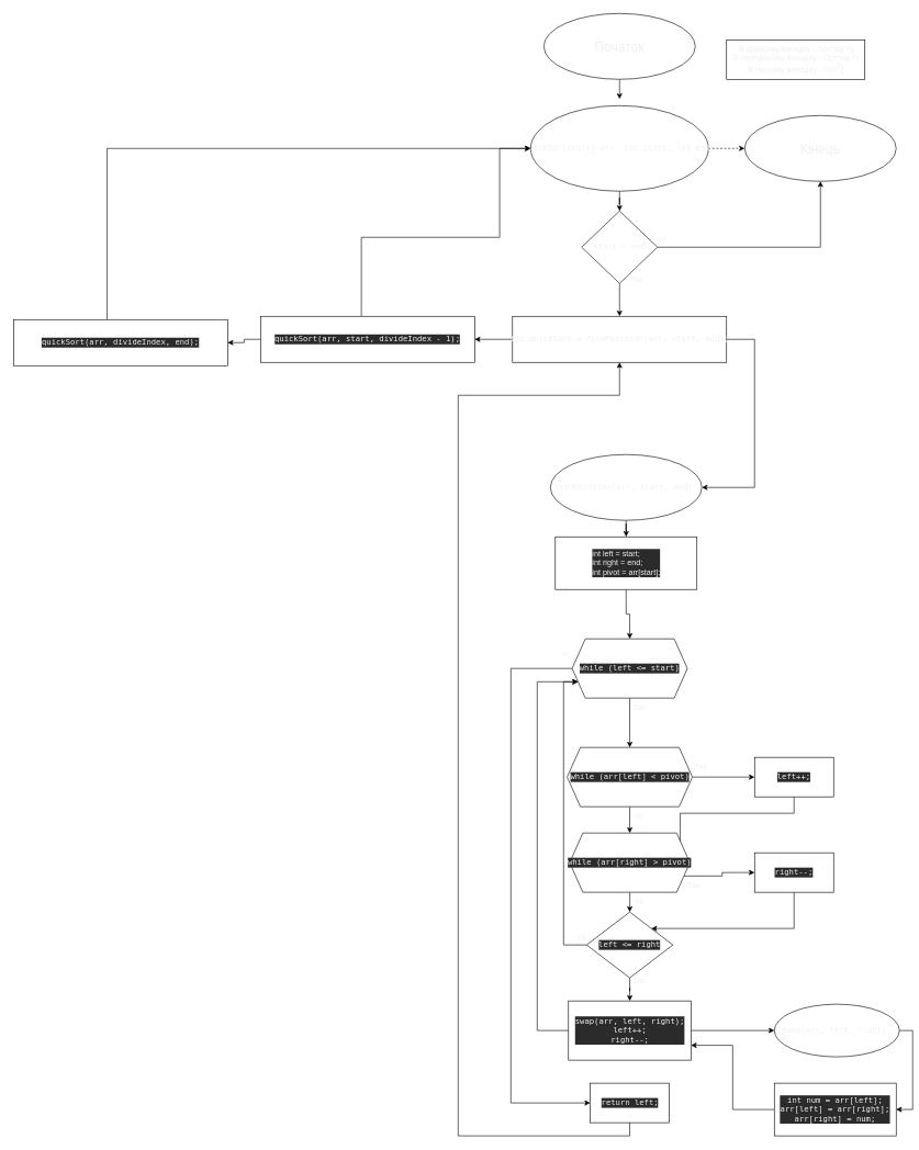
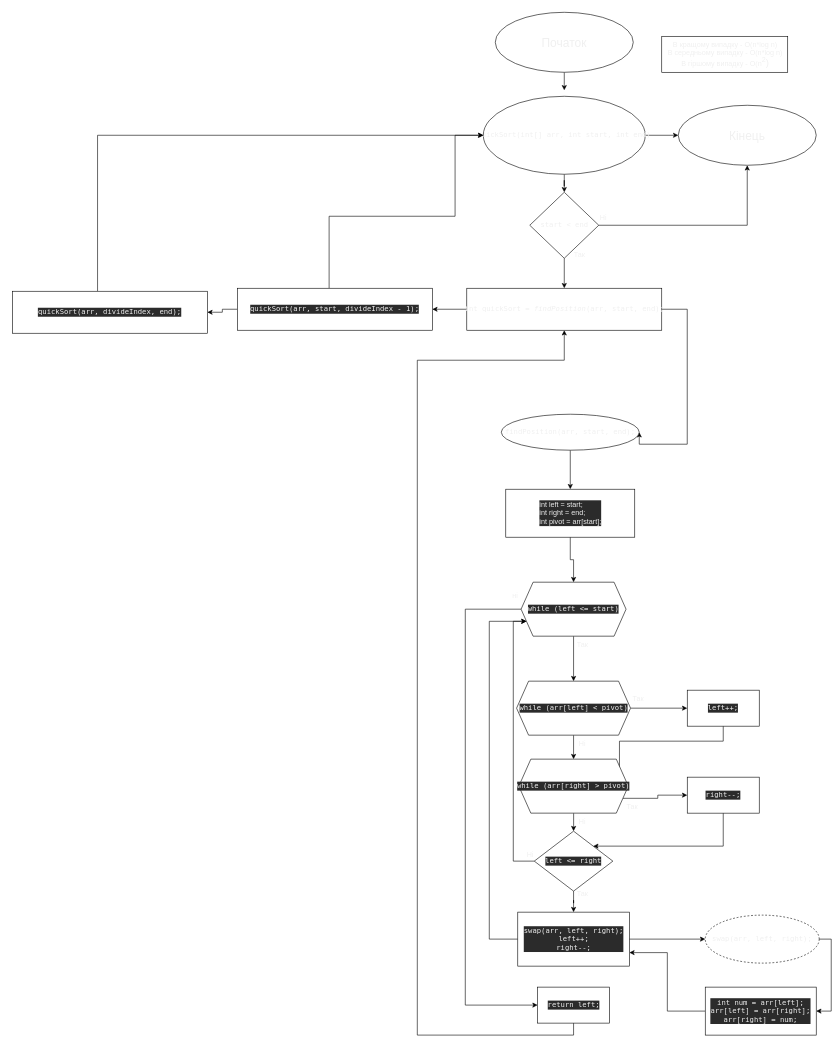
  <mxCell id="0" />
  <mxCell id="1" parent="0" />
  <mxCell id="2" style="edgeStyle=orthogonalEdgeStyle;rounded=0;orthogonalLoop=1;jettySize=auto;html=1;entryX=0.5;entryY=0;entryDx=0;entryDy=0;strokeColor=default;fontColor=#F0F0F0;labelBackgroundColor=none;" parent="1" source="3" edge="1"><mxGeometry relative="1" as="geometry"><mxPoint x="940" y="150" as="targetPoint" /></mxGeometry></mxCell>
  <mxCell id="3" value="&lt;font style=&quot;font-size: 20px;&quot;&gt;Початок&lt;/font&gt;" style="ellipse;whiteSpace=wrap;html=1;strokeColor=default;fontColor=#F0F0F0;labelBackgroundColor=none;" parent="1" vertex="1"><mxGeometry x="825" y="20" width="230" height="100" as="geometry" /></mxCell>
  <mxCell id="4" value="&lt;span style=&quot;font-size: 20px;&quot;&gt;Кінець&lt;/span&gt;" style="ellipse;whiteSpace=wrap;html=1;strokeColor=default;fontColor=#F0F0F0;labelBackgroundColor=none;" parent="1" vertex="1"><mxGeometry x="1130" y="175" width="230" height="100" as="geometry" /></mxCell>
  <mxCell id="5" value="В кращому випадку -&amp;nbsp;O(n*log n)&lt;br&gt;В середньому випадку -&amp;nbsp;O(n*log n)&lt;br&gt;В гіршому випадку -&amp;nbsp;O(n&lt;span style=&quot;margin: 0px; padding: 0px; box-sizing: border-box; line-height: 0; position: relative; vertical-align: baseline; top: -0.5em; font-family: euclid_circular_a, Arial, &amp;quot;Source Sans Pro&amp;quot;, &amp;quot;Helvetica Neue&amp;quot;, Helvetica, Arial, sans-serif; text-align: start;&quot;&gt;2&lt;/span&gt;&lt;span style=&quot;font-family: euclid_circular_a, Arial, &amp;quot;Source Sans Pro&amp;quot;, &amp;quot;Helvetica Neue&amp;quot;, Helvetica, Arial, sans-serif; font-size: 16px; text-align: start;&quot;&gt;)&lt;/span&gt;" style="text;html=1;align=center;verticalAlign=middle;resizable=0;points=[];autosize=1;strokeColor=default;fillColor=none;fontColor=#F0F0F0;labelBackgroundColor=none;" parent="1" vertex="1"><mxGeometry x="1102.5" y="60" width="210" height="60" as="geometry" /></mxCell>
- <mxCell id="6" style="edgeStyle=orthogonalEdgeStyle;rounded=0;orthogonalLoop=1;jettySize=auto;html=1;entryX=0;entryY=0.5;entryDx=0;entryDy=0;fontColor=#F0F0F0;dashed=1;" parent="1" source="8" target="4" edge="1"><mxGeometry relative="1" as="geometry" /></mxCell>
+ <mxCell id="6" style="edgeStyle=orthogonalEdgeStyle;rounded=0;orthogonalLoop=1;jettySize=auto;html=1;entryX=0;entryY=0.5;entryDx=0;entryDy=0;fontColor=#F0F0F0;" parent="1" source="8" target="4" edge="1"><mxGeometry relative="1" as="geometry" /></mxCell>
  <mxCell id="7" style="edgeStyle=orthogonalEdgeStyle;rounded=0;orthogonalLoop=1;jettySize=auto;html=1;entryX=0.5;entryY=0;entryDx=0;entryDy=0;fontColor=#F0F0F0;" parent="1" source="8" target="11" edge="1"><mxGeometry relative="1" as="geometry" /></mxCell>
  <mxCell id="8" value="&lt;div style=&quot;font-family: &amp;quot;JetBrains Mono&amp;quot;, monospace;&quot;&gt;&lt;pre&gt;quickSort(&lt;span style=&quot;&quot;&gt;int&lt;/span&gt;[] arr&lt;span style=&quot;&quot;&gt;, int &lt;/span&gt;start&lt;span style=&quot;&quot;&gt;, int &lt;/span&gt;end)&lt;/pre&gt;&lt;/div&gt;" style="ellipse;whiteSpace=wrap;html=1;strokeColor=default;fontColor=#F0F0F0;labelBackgroundColor=none;" parent="1" vertex="1"><mxGeometry x="805" y="160" width="270" height="130" as="geometry" /></mxCell>
  <mxCell id="9" style="edgeStyle=orthogonalEdgeStyle;rounded=0;orthogonalLoop=1;jettySize=auto;html=1;entryX=0.5;entryY=0;entryDx=0;entryDy=0;fontColor=#F0F0F0;" parent="1" source="11" target="14" edge="1"><mxGeometry relative="1" as="geometry" /></mxCell>
  <mxCell id="10" style="edgeStyle=orthogonalEdgeStyle;rounded=0;orthogonalLoop=1;jettySize=auto;html=1;entryX=0.5;entryY=1;entryDx=0;entryDy=0;fontColor=#F0F0F0;" parent="1" source="11" target="4" edge="1"><mxGeometry relative="1" as="geometry" /></mxCell>
  <mxCell id="11" value="&lt;div style=&quot;font-family: &amp;quot;JetBrains Mono&amp;quot;, monospace;&quot;&gt;&lt;pre&gt;start &amp;lt; end&lt;/pre&gt;&lt;/div&gt;" style="rhombus;whiteSpace=wrap;html=1;strokeColor=default;fontColor=#F0F0F0;labelBackgroundColor=none;" parent="1" vertex="1"><mxGeometry x="882.5" y="320" width="115" height="110" as="geometry" /></mxCell>
  <mxCell id="12" style="edgeStyle=orthogonalEdgeStyle;rounded=0;orthogonalLoop=1;jettySize=auto;html=1;entryX=1;entryY=0.5;entryDx=0;entryDy=0;fontColor=#F0F0F0;" parent="1" source="14" target="45" edge="1"><mxGeometry relative="1" as="geometry" /></mxCell>
  <mxCell id="13" style="edgeStyle=orthogonalEdgeStyle;rounded=0;orthogonalLoop=1;jettySize=auto;html=1;entryX=1;entryY=0.5;entryDx=0;entryDy=0;exitX=1;exitY=0.5;exitDx=0;exitDy=0;fontColor=#F0F0F0;" parent="1" source="14" target="16" edge="1"><mxGeometry relative="1" as="geometry"><Array as="points"><mxPoint x="1145" y="515" /><mxPoint x="1145" y="740" /></Array></mxGeometry></mxCell>
  <mxCell id="14" value="&lt;div style=&quot;font-family: &amp;quot;JetBrains Mono&amp;quot;, monospace;&quot;&gt;&lt;pre&gt;int quickSort = &lt;span style=&quot;font-style:italic;&quot;&gt;findPosition&lt;/span&gt;(arr&lt;span style=&quot;&quot;&gt;, &lt;/span&gt;start&lt;span style=&quot;&quot;&gt;, &lt;/span&gt;end)&lt;span style=&quot;&quot;&gt;;&lt;/span&gt;&lt;/pre&gt;&lt;/div&gt;" style="rounded=0;whiteSpace=wrap;html=1;strokeColor=default;fontColor=#F0F0F0;labelBackgroundColor=none;" parent="1" vertex="1"><mxGeometry x="777.5" y="480" width="325" height="70" as="geometry" /></mxCell>
  <mxCell id="15" style="edgeStyle=orthogonalEdgeStyle;rounded=0;orthogonalLoop=1;jettySize=auto;html=1;entryX=0.5;entryY=0;entryDx=0;entryDy=0;fontColor=#F0F0F0;" parent="1" source="16" target="19" edge="1"><mxGeometry relative="1" as="geometry" /></mxCell>
- <mxCell id="16" value="&lt;pre style=&quot;border-color: var(--border-color);&quot;&gt;findPosition(arr&lt;span style=&quot;border-color: var(--border-color);&quot;&gt;, &lt;/span&gt;start&lt;span style=&quot;border-color: var(--border-color);&quot;&gt;, &lt;/span&gt;end)&lt;span style=&quot;border-color: var(--border-color);&quot;&gt;;&lt;/span&gt;&lt;/pre&gt;" style="ellipse;whiteSpace=wrap;html=1;strokeColor=default;fontColor=#F0F0F0;labelBackgroundColor=none;" parent="1" vertex="1"><mxGeometry x="835" y="690" width="230" height="100" as="geometry" /></mxCell>
+ <mxCell id="16" value="&lt;pre style=&quot;border-color: var(--border-color);&quot;&gt;findPosition(arr&lt;span style=&quot;border-color: var(--border-color);&quot;&gt;, &lt;/span&gt;start&lt;span style=&quot;border-color: var(--border-color);&quot;&gt;, &lt;/span&gt;end)&lt;span style=&quot;border-color: var(--border-color);&quot;&gt;;&lt;/span&gt;&lt;/pre&gt;" style="ellipse;whiteSpace=wrap;html=1;strokeColor=default;fontColor=#F0F0F0;labelBackgroundColor=none;" parent="1" vertex="1"><mxGeometry x="835" y="690" width="230" height="60" as="geometry" /></mxCell>
  <mxCell id="17" style="edgeStyle=orthogonalEdgeStyle;rounded=0;orthogonalLoop=1;jettySize=auto;html=1;entryX=0.5;entryY=0;entryDx=0;entryDy=0;exitX=0.5;exitY=1;exitDx=0;exitDy=0;fontColor=#F0F0F0;" parent="1" source="55" target="23" edge="1"><mxGeometry relative="1" as="geometry"><mxPoint x="950" y="1110" as="sourcePoint" /></mxGeometry></mxCell>
  <mxCell id="18" style="edgeStyle=orthogonalEdgeStyle;rounded=0;orthogonalLoop=1;jettySize=auto;html=1;entryX=0.5;entryY=0;entryDx=0;entryDy=0;fontColor=#F0F0F0;" parent="1" source="19" target="55" edge="1"><mxGeometry relative="1" as="geometry" /></mxCell>
  <mxCell id="19" value="&lt;div style=&quot;background-color: rgb(43, 43, 43);&quot;&gt;&lt;h4 style=&quot;&quot;&gt;&lt;div style=&quot;text-align: justify;&quot;&gt;&lt;span style=&quot;font-weight: normal;&quot;&gt;int left = start&lt;/span&gt;&lt;span style=&quot;font-weight: normal;&quot;&gt;;&lt;/span&gt;&lt;/div&gt;&lt;font style=&quot;&quot; face=&quot;Helvetica&quot;&gt;&lt;div style=&quot;text-align: justify;&quot;&gt;&lt;span style=&quot;font-weight: normal;&quot;&gt;int &lt;/span&gt;&lt;span style=&quot;font-weight: normal;&quot;&gt;right = end&lt;/span&gt;&lt;span style=&quot;font-weight: normal;&quot;&gt;;&lt;/span&gt;&lt;/div&gt;&lt;span style=&quot;&quot;&gt;&lt;div style=&quot;text-align: justify;&quot;&gt;&lt;span style=&quot;font-weight: normal;&quot;&gt;int &lt;/span&gt;&lt;font style=&quot;font-weight: normal;&quot;&gt;pivot = arr[start]&lt;/font&gt;&lt;span style=&quot;font-weight: normal;&quot;&gt;;&lt;/span&gt;&lt;/div&gt;&lt;/span&gt;&lt;/font&gt;&lt;/h4&gt;&lt;/div&gt;" style="rounded=0;whiteSpace=wrap;html=1;fontColor=#F0F0F0;" parent="1" vertex="1"><mxGeometry x="842.5" y="815" width="215" height="80" as="geometry" /></mxCell>
  <mxCell id="20" style="edgeStyle=orthogonalEdgeStyle;rounded=0;orthogonalLoop=1;jettySize=auto;html=1;entryX=0;entryY=0.5;entryDx=0;entryDy=0;fontColor=#F0F0F0;" parent="1" source="23" target="25" edge="1"><mxGeometry relative="1" as="geometry" /></mxCell>
  <mxCell id="21" style="edgeStyle=orthogonalEdgeStyle;rounded=0;orthogonalLoop=1;jettySize=auto;html=1;entryX=0.5;entryY=0;entryDx=0;entryDy=0;fontColor=#F0F0F0;" parent="1" source="23" target="28" edge="1"><mxGeometry relative="1" as="geometry" /></mxCell>
  <mxCell id="22" style="edgeStyle=orthogonalEdgeStyle;rounded=0;orthogonalLoop=1;jettySize=auto;html=1;entryX=0;entryY=0.5;entryDx=0;entryDy=0;exitX=0;exitY=0.5;exitDx=0;exitDy=0;fontColor=#F0F0F0;" parent="1" source="55" target="42" edge="1"><mxGeometry relative="1" as="geometry"><Array as="points"><mxPoint x="775" y="1015" /><mxPoint x="775" y="1675" /></Array></mxGeometry></mxCell>
  <mxCell id="23" value="&lt;div style=&quot;background-color: rgb(43, 43, 43); font-family: &amp;quot;JetBrains Mono&amp;quot;, monospace;&quot;&gt;&lt;pre&gt;while (arr[left] &amp;lt; pivot)&lt;br&gt;&lt;/pre&gt;&lt;/div&gt;" style="shape=hexagon;perimeter=hexagonPerimeter2;whiteSpace=wrap;html=1;fixedSize=1;fontColor=#F0F0F0;" parent="1" vertex="1"><mxGeometry x="860.5" y="1135" width="190" height="90" as="geometry" /></mxCell>
  <mxCell id="24" style="edgeStyle=orthogonalEdgeStyle;rounded=0;orthogonalLoop=1;jettySize=auto;html=1;entryX=1;entryY=0.25;entryDx=0;entryDy=0;fontColor=#F0F0F0;" parent="1" source="25" target="28" edge="1"><mxGeometry relative="1" as="geometry"><Array as="points"><mxPoint x="1205" y="1235" /><mxPoint x="1032" y="1235" /></Array></mxGeometry></mxCell>
  <mxCell id="25" value="&lt;div style=&quot;background-color: rgb(43, 43, 43); font-family: &amp;quot;JetBrains Mono&amp;quot;, monospace;&quot;&gt;&lt;pre&gt;left++;&lt;/pre&gt;&lt;/div&gt;" style="whiteSpace=wrap;html=1;fontColor=#F0F0F0;" parent="1" vertex="1"><mxGeometry x="1145" y="1150" width="120" height="60" as="geometry" /></mxCell>
  <mxCell id="26" style="edgeStyle=orthogonalEdgeStyle;rounded=0;orthogonalLoop=1;jettySize=auto;html=1;exitX=1;exitY=0.75;exitDx=0;exitDy=0;entryX=0;entryY=0.5;entryDx=0;entryDy=0;fontColor=#F0F0F0;" parent="1" source="28" target="33" edge="1"><mxGeometry relative="1" as="geometry" /></mxCell>
  <mxCell id="27" style="edgeStyle=orthogonalEdgeStyle;rounded=0;orthogonalLoop=1;jettySize=auto;html=1;entryX=0.5;entryY=0;entryDx=0;entryDy=0;fontColor=#F0F0F0;" parent="1" source="28" target="31" edge="1"><mxGeometry relative="1" as="geometry" /></mxCell>
  <mxCell id="28" value="&lt;div style=&quot;background-color: rgb(43, 43, 43); font-family: &amp;quot;JetBrains Mono&amp;quot;, monospace;&quot;&gt;&lt;pre&gt;&lt;div style=&quot;font-family: &amp;quot;JetBrains Mono&amp;quot;, monospace;&quot;&gt;&lt;pre&gt;while (arr[right] &amp;gt; pivot)&lt;/pre&gt;&lt;/div&gt;&lt;/pre&gt;&lt;/div&gt;" style="shape=hexagon;perimeter=hexagonPerimeter2;whiteSpace=wrap;html=1;fixedSize=1;fontColor=#F0F0F0;" parent="1" vertex="1"><mxGeometry x="864.25" y="1265" width="182.5" height="90" as="geometry" /></mxCell>
  <mxCell id="29" style="edgeStyle=orthogonalEdgeStyle;rounded=0;orthogonalLoop=1;jettySize=auto;html=1;entryX=0.5;entryY=0;entryDx=0;entryDy=0;fontColor=#F0F0F0;" parent="1" source="31" target="36" edge="1"><mxGeometry relative="1" as="geometry" /></mxCell>
  <mxCell id="30" style="edgeStyle=orthogonalEdgeStyle;rounded=0;orthogonalLoop=1;jettySize=auto;html=1;entryX=0;entryY=0.75;entryDx=0;entryDy=0;fontColor=#F0F0F0;" parent="1" source="31" target="55" edge="1"><mxGeometry relative="1" as="geometry"><Array as="points"><mxPoint x="855" y="1435" /><mxPoint x="855" y="1035" /></Array></mxGeometry></mxCell>
  <mxCell id="31" value="&lt;div style=&quot;background-color: rgb(43, 43, 43); font-family: &amp;quot;JetBrains Mono&amp;quot;, monospace;&quot;&gt;&lt;pre&gt;left &amp;lt;= right&lt;/pre&gt;&lt;/div&gt;" style="rhombus;whiteSpace=wrap;html=1;fontColor=#F0F0F0;" parent="1" vertex="1"><mxGeometry x="890" y="1385" width="131" height="100" as="geometry" /></mxCell>
  <mxCell id="32" style="edgeStyle=orthogonalEdgeStyle;rounded=0;orthogonalLoop=1;jettySize=auto;html=1;entryX=1;entryY=0;entryDx=0;entryDy=0;fontColor=#F0F0F0;" parent="1" source="33" target="31" edge="1"><mxGeometry relative="1" as="geometry"><Array as="points"><mxPoint x="1205" y="1410" /></Array></mxGeometry></mxCell>
  <mxCell id="33" value="&lt;div style=&quot;background-color: rgb(43, 43, 43); font-family: &amp;quot;JetBrains Mono&amp;quot;, monospace;&quot;&gt;&lt;pre&gt;&lt;div style=&quot;font-family: &amp;quot;JetBrains Mono&amp;quot;, monospace;&quot;&gt;&lt;pre&gt;right--;&lt;/pre&gt;&lt;/div&gt;&lt;/pre&gt;&lt;/div&gt;" style="whiteSpace=wrap;html=1;fontColor=#F0F0F0;" parent="1" vertex="1"><mxGeometry x="1145" y="1295" width="120" height="60" as="geometry" /></mxCell>
  <mxCell id="34" style="edgeStyle=orthogonalEdgeStyle;rounded=0;orthogonalLoop=1;jettySize=auto;html=1;entryX=0;entryY=0.5;entryDx=0;entryDy=0;fontColor=#F0F0F0;" parent="1" source="36" target="38" edge="1"><mxGeometry relative="1" as="geometry" /></mxCell>
  <mxCell id="35" style="edgeStyle=orthogonalEdgeStyle;rounded=0;orthogonalLoop=1;jettySize=auto;html=1;entryX=0;entryY=0.75;entryDx=0;entryDy=0;fontColor=#F0F0F0;" parent="1" source="36" target="55" edge="1"><mxGeometry relative="1" as="geometry"><Array as="points"><mxPoint x="815" y="1565" /><mxPoint x="815" y="1035" /></Array></mxGeometry></mxCell>
  <mxCell id="36" value="&lt;div style=&quot;background-color: rgb(43, 43, 43); font-family: &amp;quot;JetBrains Mono&amp;quot;, monospace;&quot;&gt;&lt;pre&gt;swap(arr&lt;span style=&quot;&quot;&gt;, &lt;/span&gt;left&lt;span style=&quot;&quot;&gt;, &lt;/span&gt;right)&lt;span style=&quot;&quot;&gt;;&lt;br&gt;&lt;/span&gt;left++&lt;span style=&quot;&quot;&gt;;&lt;br&gt;&lt;/span&gt;right--&lt;span style=&quot;&quot;&gt;;&lt;/span&gt;&lt;/pre&gt;&lt;/div&gt;" style="rounded=0;whiteSpace=wrap;html=1;fontColor=#F0F0F0;" parent="1" vertex="1"><mxGeometry x="862.5" y="1520" width="186" height="90" as="geometry" /></mxCell>
  <mxCell id="37" style="edgeStyle=orthogonalEdgeStyle;rounded=0;orthogonalLoop=1;jettySize=auto;html=1;entryX=1;entryY=0.5;entryDx=0;entryDy=0;exitX=1;exitY=0.5;exitDx=0;exitDy=0;fontColor=#F0F0F0;" parent="1" source="38" target="40" edge="1"><mxGeometry relative="1" as="geometry" /></mxCell>
- <mxCell id="38" value="&lt;pre style=&quot;border-color: var(--border-color);&quot;&gt;swap(arr, left&lt;span style=&quot;border-color: var(--border-color);&quot;&gt;, &lt;/span&gt;right)&lt;span style=&quot;border-color: var(--border-color);&quot;&gt;;&lt;/span&gt;&lt;/pre&gt;" style="ellipse;whiteSpace=wrap;html=1;fontColor=#F0F0F0;" parent="1" vertex="1"><mxGeometry x="1175" y="1525" width="190" height="80" as="geometry" /></mxCell>
+ <mxCell id="38" value="&lt;pre style=&quot;border-color: var(--border-color);&quot;&gt;swap(arr, left&lt;span style=&quot;border-color: var(--border-color);&quot;&gt;, &lt;/span&gt;right)&lt;span style=&quot;border-color: var(--border-color);&quot;&gt;;&lt;/span&gt;&lt;/pre&gt;" style="ellipse;whiteSpace=wrap;html=1;fontColor=#F0F0F0;dashed=1;" parent="1" vertex="1"><mxGeometry x="1175" y="1525" width="190" height="80" as="geometry" /></mxCell>
  <mxCell id="39" style="edgeStyle=orthogonalEdgeStyle;rounded=0;orthogonalLoop=1;jettySize=auto;html=1;entryX=1;entryY=0.75;entryDx=0;entryDy=0;fontColor=#F0F0F0;" parent="1" source="40" target="36" edge="1"><mxGeometry relative="1" as="geometry" /></mxCell>
  <mxCell id="40" value="&lt;div style=&quot;background-color: rgb(43, 43, 43); font-family: &amp;quot;JetBrains Mono&amp;quot;, monospace;&quot;&gt;&lt;pre&gt;int num = arr[left]&lt;span style=&quot;&quot;&gt;;&lt;br&gt;&lt;/span&gt;arr[left] = arr[right]&lt;span style=&quot;&quot;&gt;;&lt;br&gt;&lt;/span&gt;arr[right] = num&lt;span style=&quot;&quot;&gt;;&lt;/span&gt;&lt;/pre&gt;&lt;/div&gt;" style="rounded=0;whiteSpace=wrap;html=1;fontColor=#F0F0F0;" parent="1" vertex="1"><mxGeometry x="1175" y="1645" width="185" height="80" as="geometry" /></mxCell>
  <mxCell id="41" style="edgeStyle=orthogonalEdgeStyle;rounded=0;orthogonalLoop=1;jettySize=auto;html=1;entryX=0.5;entryY=1;entryDx=0;entryDy=0;exitX=0.5;exitY=1;exitDx=0;exitDy=0;fontColor=#F0F0F0;" parent="1" source="42" target="14" edge="1"><mxGeometry relative="1" as="geometry"><Array as="points"><mxPoint x="956" y="1725" /><mxPoint x="695" y="1725" /><mxPoint x="695" y="600" /><mxPoint x="940" y="600" /></Array></mxGeometry></mxCell>
  <mxCell id="42" value="&lt;div style=&quot;background-color: rgb(43, 43, 43); font-family: &amp;quot;JetBrains Mono&amp;quot;, monospace;&quot;&gt;&lt;pre&gt;return left&lt;span style=&quot;&quot;&gt;;&lt;/span&gt;&lt;/pre&gt;&lt;/div&gt;" style="rounded=0;whiteSpace=wrap;html=1;fontColor=#F0F0F0;" parent="1" vertex="1"><mxGeometry x="895.5" y="1645" width="120" height="60" as="geometry" /></mxCell>
  <mxCell id="43" style="edgeStyle=orthogonalEdgeStyle;rounded=0;orthogonalLoop=1;jettySize=auto;html=1;entryX=0;entryY=0.5;entryDx=0;entryDy=0;fontColor=#F0F0F0;" parent="1" source="45" target="8" edge="1"><mxGeometry relative="1" as="geometry"><Array as="points"><mxPoint x="548" y="360" /><mxPoint x="758" y="360" /><mxPoint x="758" y="225" /></Array></mxGeometry></mxCell>
  <mxCell id="44" style="edgeStyle=orthogonalEdgeStyle;rounded=0;orthogonalLoop=1;jettySize=auto;html=1;entryX=1;entryY=0.5;entryDx=0;entryDy=0;fontColor=#F0F0F0;" parent="1" source="45" target="47" edge="1"><mxGeometry relative="1" as="geometry" /></mxCell>
  <mxCell id="45" value="&lt;div style=&quot;font-family: &amp;quot;JetBrains Mono&amp;quot;, monospace;&quot;&gt;&lt;pre&gt;&lt;div style=&quot;background-color: rgb(43, 43, 43); font-family: &amp;quot;JetBrains Mono&amp;quot;, monospace;&quot;&gt;&lt;pre&gt;quickSort(arr&lt;span style=&quot;&quot;&gt;, &lt;/span&gt;start&lt;span style=&quot;&quot;&gt;, &lt;/span&gt;divideIndex - &lt;span style=&quot;&quot;&gt;1&lt;/span&gt;)&lt;span style=&quot;&quot;&gt;;&lt;br&gt;&lt;/span&gt;&lt;/pre&gt;&lt;/div&gt;&lt;/pre&gt;&lt;/div&gt;" style="rounded=0;whiteSpace=wrap;html=1;strokeColor=default;fontColor=#F0F0F0;labelBackgroundColor=none;" parent="1" vertex="1"><mxGeometry x="395" y="480" width="325" height="70" as="geometry" /></mxCell>
  <mxCell id="46" style="edgeStyle=orthogonalEdgeStyle;rounded=0;orthogonalLoop=1;jettySize=auto;html=1;entryX=0;entryY=0.5;entryDx=0;entryDy=0;fontColor=#F0F0F0;" parent="1" source="47" target="8" edge="1"><mxGeometry relative="1" as="geometry"><Array as="points"><mxPoint x="162" y="225" /></Array></mxGeometry></mxCell>
  <mxCell id="47" value="&lt;div style=&quot;font-family: &amp;quot;JetBrains Mono&amp;quot;, monospace;&quot;&gt;&lt;pre&gt;&lt;div style=&quot;background-color: rgb(43, 43, 43); font-family: &amp;quot;JetBrains Mono&amp;quot;, monospace;&quot;&gt;&lt;pre&gt;quickSort(arr&lt;span style=&quot;&quot;&gt;, &lt;/span&gt;divideIndex&lt;span style=&quot;&quot;&gt;, &lt;/span&gt;end)&lt;span style=&quot;&quot;&gt;;&lt;br&gt;&lt;/span&gt;&lt;/pre&gt;&lt;/div&gt;&lt;/pre&gt;&lt;/div&gt;" style="rounded=0;whiteSpace=wrap;html=1;strokeColor=default;fontColor=#F0F0F0;labelBackgroundColor=none;" parent="1" vertex="1"><mxGeometry x="20" y="485" width="325" height="70" as="geometry" /></mxCell>
  <mxCell id="48" value="Так" style="text;html=1;align=center;verticalAlign=middle;resizable=0;points=[];autosize=1;strokeColor=none;fillColor=none;fontColor=#F0F0F0;" parent="1" vertex="1"><mxGeometry x="945" y="410" width="40" height="30" as="geometry" /></mxCell>
  <mxCell id="49" value="Ні" style="text;html=1;align=center;verticalAlign=middle;resizable=0;points=[];autosize=1;strokeColor=none;fillColor=none;fontColor=#F0F0F0;" parent="1" vertex="1"><mxGeometry x="990" y="348" width="30" height="30" as="geometry" /></mxCell>
  <mxCell id="50" value="Так" style="text;html=1;align=center;verticalAlign=middle;resizable=0;points=[];autosize=1;strokeColor=none;fillColor=none;fontColor=#F0F0F0;" parent="1" vertex="1"><mxGeometry x="1043" y="1150" width="40" height="30" as="geometry" /></mxCell>
  <mxCell id="51" value="Так" style="text;html=1;align=center;verticalAlign=middle;resizable=0;points=[];autosize=1;strokeColor=none;fillColor=none;fontColor=#F0F0F0;" parent="1" vertex="1"><mxGeometry x="1033" y="1330" width="40" height="30" as="geometry" /></mxCell>
  <mxCell id="52" value="Так" style="text;html=1;align=center;verticalAlign=middle;resizable=0;points=[];autosize=1;strokeColor=none;fillColor=none;fontColor=#F0F0F0;" parent="1" vertex="1"><mxGeometry x="950" y="1475" width="40" height="30" as="geometry" /></mxCell>
  <mxCell id="53" value="Ні" style="text;html=1;align=center;verticalAlign=middle;resizable=0;points=[];autosize=1;strokeColor=none;fillColor=none;fontColor=#F0F0F0;" parent="1" vertex="1"><mxGeometry x="955" y="1225" width="30" height="30" as="geometry" /></mxCell>
  <mxCell id="54" value="Ні" style="text;html=1;align=center;verticalAlign=middle;resizable=0;points=[];autosize=1;strokeColor=none;fillColor=none;fontColor=#F0F0F0;" parent="1" vertex="1"><mxGeometry x="955" y="1355" width="30" height="30" as="geometry" /></mxCell>
  <mxCell id="55" value="&lt;div style=&quot;background-color: rgb(43, 43, 43); font-family: &amp;quot;JetBrains Mono&amp;quot;, monospace;&quot;&gt;&lt;pre&gt;while (left &amp;lt;= start)&lt;/pre&gt;&lt;/div&gt;" style="shape=hexagon;perimeter=hexagonPerimeter2;whiteSpace=wrap;html=1;fixedSize=1;fontColor=#F0F0F0;" parent="1" vertex="1"><mxGeometry x="868" y="970" width="175" height="90" as="geometry" /></mxCell>
  <mxCell id="56" value="Так" style="text;html=1;align=center;verticalAlign=middle;resizable=0;points=[];autosize=1;strokeColor=none;fillColor=none;fontColor=#F0F0F0;" parent="1" vertex="1"><mxGeometry x="950" y="1060" width="40" height="30" as="geometry" /></mxCell>
  <mxCell id="57" value="Ні" style="text;html=1;align=center;verticalAlign=middle;resizable=0;points=[];autosize=1;strokeColor=none;fillColor=none;fontColor=#F0F0F0;" parent="1" vertex="1"><mxGeometry x="868" y="1410" width="30" height="30" as="geometry" /></mxCell>
  <mxCell id="58" value="ні" style="text;html=1;align=center;verticalAlign=middle;resizable=0;points=[];autosize=1;strokeColor=none;fillColor=none;fontColor=#F0F0F0;" parent="1" vertex="1"><mxGeometry x="842.5" y="978" width="30" height="30" as="geometry" /></mxCell>
